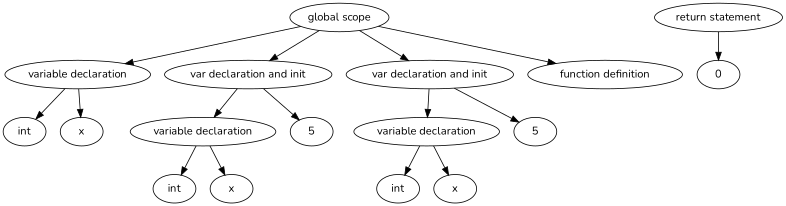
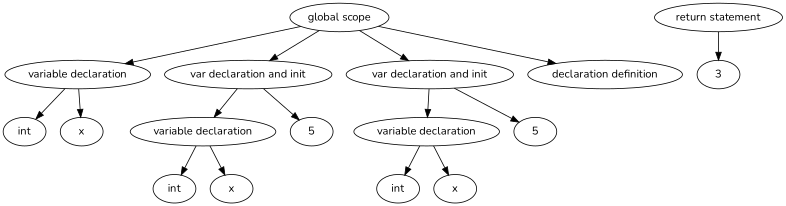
  digraph {
    fontname=Nunito
    node [fontname=Nunito]
    edge [fontname=Nunito]
    n1 [label=int]
    n2 [label="variable declaration"]
    n3 [label=x]
    n4 [label="global scope"]
    n5 [label="var declaration and init"]
    n6 [label="var declaration and init"]
-   n7 [label="function definition"]
+   n7 [label="declaration definition"]
    n8 [label="variable declaration"]
    n9 [label=5]
    n10 [label="variable declaration"]
    n11 [label=5]
    n12 [label=int]
    n13 [label=x]
    n14 [label=int]
    n15 [label=x]
-   n16 [label=0]
+   n16 [label=3]
    n17 [label="return statement"]
    n2 -> n1
    n2 -> n3
    n4 -> n2
    n4 -> n5
    n4 -> n6
    n4 -> n7
    n5 -> n8
    n5 -> n9
    n6 -> n10
    n6 -> n11
    n8 -> n12
    n8 -> n13
    n10 -> n14
    n10 -> n15
    n17 -> n16
  }
